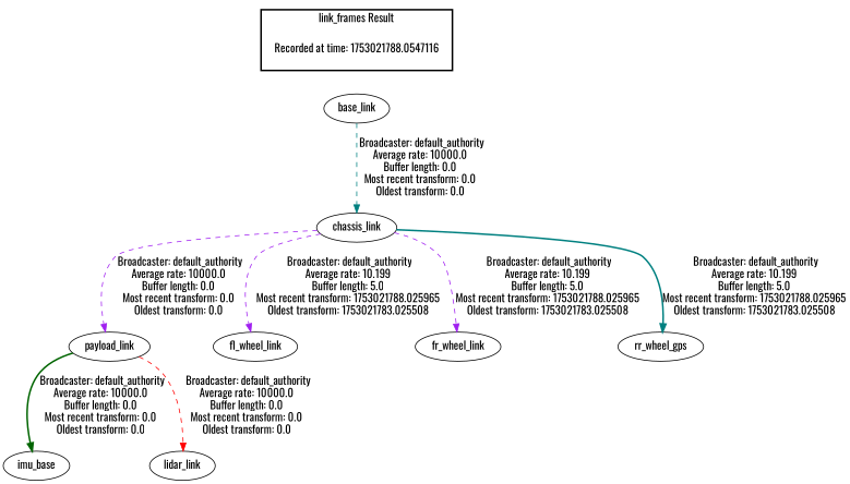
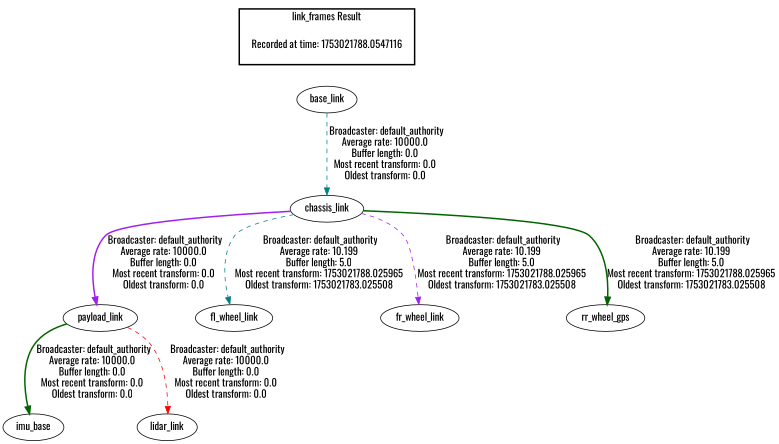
  digraph {
    fontname=Oswald
    node [fontname=Oswald]
    edge [fontname=Oswald style=dashed color=teal]
    "Recorded at time: 1753021788.0547116" [shape=plaintext]
    base_link
    n3 [label=imu_base]
    payload_link
    lidar_link
    chassis_link
    fl_wheel_link
    fr_wheel_link
    n9 [label=rr_wheel_gps]
    subgraph cluster_1 {
      color=black
      label="link_frames Result"
      style=bold
      "Recorded at time: 1753021788.0547116"
    }
    "Recorded at time: 1753021788.0547116" -> base_link [style=invis color=""]
    base_link -> chassis_link [label=" Broadcaster: default_authority\nAverage rate: 10000.0\nBuffer length: 0.0\nMost recent transform: 0.0\nOldest transform: 0.0\n"]
    payload_link -> n3 [color=darkgreen label=" Broadcaster: default_authority\nAverage rate: 10000.0\nBuffer length: 0.0\nMost recent transform: 0.0\nOldest transform: 0.0\n" style=bold]
    payload_link -> lidar_link [color=red label=" Broadcaster: default_authority\nAverage rate: 10000.0\nBuffer length: 0.0\nMost recent transform: 0.0\nOldest transform: 0.0\n"]
-   chassis_link -> payload_link [color=purple label=" Broadcaster: default_authority\nAverage rate: 10000.0\nBuffer length: 0.0\nMost recent transform: 0.0\nOldest transform: 0.0\n"]
-   chassis_link -> fl_wheel_link [color=purple label=" Broadcaster: default_authority\nAverage rate: 10.199\nBuffer length: 5.0\nMost recent transform: 1753021788.025965\nOldest transform: 1753021783.025508\n"]
+   chassis_link -> payload_link [color=purple label=" Broadcaster: default_authority\nAverage rate: 10000.0\nBuffer length: 0.0\nMost recent transform: 0.0\nOldest transform: 0.0\n" style=bold]
+   chassis_link -> fl_wheel_link [label=" Broadcaster: default_authority\nAverage rate: 10.199\nBuffer length: 5.0\nMost recent transform: 1753021788.025965\nOldest transform: 1753021783.025508\n"]
    chassis_link -> fr_wheel_link [color=purple label=" Broadcaster: default_authority\nAverage rate: 10.199\nBuffer length: 5.0\nMost recent transform: 1753021788.025965\nOldest transform: 1753021783.025508\n"]
-   chassis_link -> n9 [label=" Broadcaster: default_authority\nAverage rate: 10.199\nBuffer length: 5.0\nMost recent transform: 1753021788.025965\nOldest transform: 1753021783.025508\n" style=bold]
+   chassis_link -> n9 [color=darkgreen label=" Broadcaster: default_authority\nAverage rate: 10.199\nBuffer length: 5.0\nMost recent transform: 1753021788.025965\nOldest transform: 1753021783.025508\n" style=bold]
  }
